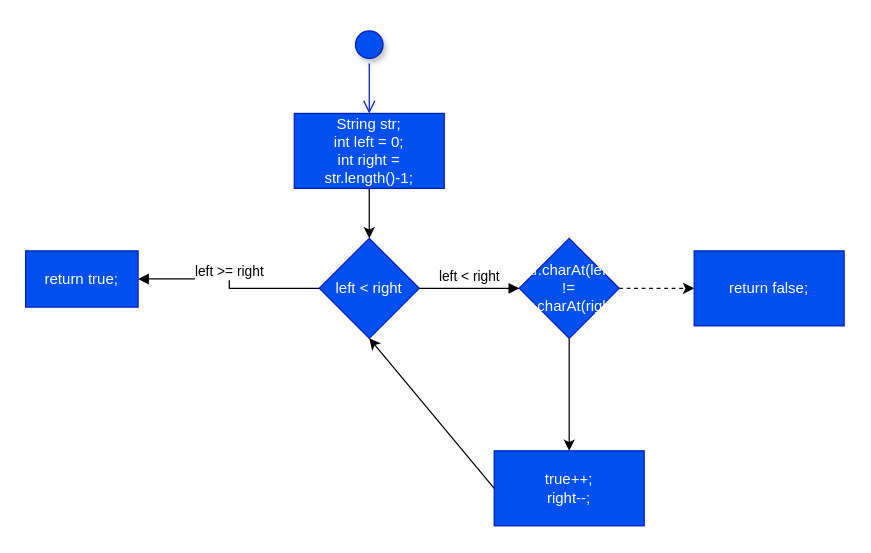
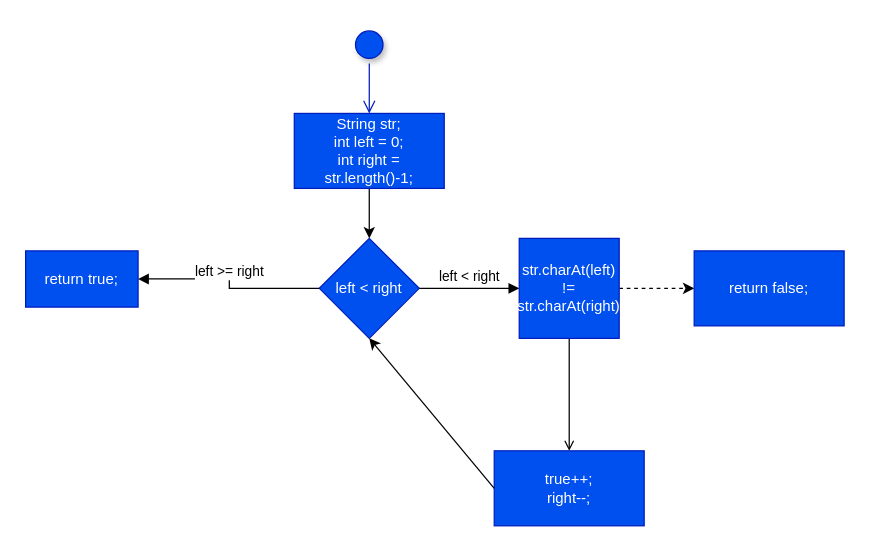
  <mxCell id="0" />
  <mxCell id="1" parent="0" />
  <mxCell id="2" value="" style="ellipse;html=1;shape=startState;fillColor=#0050ef;strokeColor=#001DBC;shadow=1;fontColor=#ffffff;" parent="1" vertex="1"><mxGeometry x="280" y="20" width="30" height="30" as="geometry" /></mxCell>
  <mxCell id="3" value="" style="edgeStyle=orthogonalEdgeStyle;html=1;verticalAlign=bottom;endArrow=open;endSize=8;strokeColor=#001DBC;rounded=0;fillColor=#0050ef;entryX=0.5;entryY=0;entryDx=0;entryDy=0;" parent="1" source="2" target="5" edge="1"><mxGeometry relative="1" as="geometry"><mxPoint x="325" y="210" as="targetPoint" /></mxGeometry></mxCell>
  <mxCell id="4" value="" style="edgeStyle=orthogonalEdgeStyle;rounded=0;orthogonalLoop=1;jettySize=auto;html=1;" parent="1" source="5" target="6" edge="1"><mxGeometry relative="1" as="geometry" /></mxCell>
  <mxCell id="5" value="String str;&lt;br&gt;int left = 0;&lt;br&gt;int right = str.length()-1;" style="rounded=0;whiteSpace=wrap;html=1;fillColor=#0050ef;fontColor=#ffffff;strokeColor=#001DBC;" parent="1" vertex="1"><mxGeometry x="235" y="90" width="120" height="60" as="geometry" /></mxCell>
  <mxCell id="6" value="left &amp;lt; right" style="rhombus;whiteSpace=wrap;html=1;fillColor=#0050ef;strokeColor=#001DBC;fontColor=#ffffff;rounded=0;" parent="1" vertex="1"><mxGeometry x="255" y="190" width="80" height="80" as="geometry" /></mxCell>
  <mxCell id="7" value="" style="edgeStyle=orthogonalEdgeStyle;rounded=0;orthogonalLoop=1;jettySize=auto;html=1;dashed=1;" edge="1" parent="1" source="9" target="11"><mxGeometry relative="1" as="geometry" /></mxCell>
- <mxCell id="8" value="" style="edgeStyle=orthogonalEdgeStyle;rounded=0;orthogonalLoop=1;jettySize=auto;html=1;" edge="1" parent="1" source="9" target="12"><mxGeometry relative="1" as="geometry" /></mxCell>
- <mxCell id="9" value="str.charAt(left) != str.charAt(right)" style="rhombus;whiteSpace=wrap;html=1;fillColor=#0050ef;strokeColor=#001DBC;fontColor=#ffffff;rounded=0;" vertex="1" parent="1"><mxGeometry x="415" y="190" width="80" height="80" as="geometry" /></mxCell>
+ <mxCell id="8" value="" style="edgeStyle=orthogonalEdgeStyle;rounded=0;orthogonalLoop=1;jettySize=auto;html=1;endArrow=open;" edge="1" parent="1" source="9" target="12"><mxGeometry relative="1" as="geometry" /></mxCell>
+ <mxCell id="9" value="str.charAt(left) != str.charAt(right)" style="whiteSpace=wrap;html=1;fillColor=#0050ef;strokeColor=#001DBC;fontColor=#ffffff;rounded=0;" vertex="1" parent="1"><mxGeometry x="415" y="190" width="80" height="80" as="geometry" /></mxCell>
  <mxCell id="10" value="return true;" style="whiteSpace=wrap;html=1;fillColor=#0050ef;strokeColor=#001DBC;fontColor=#ffffff;rounded=0;" vertex="1" parent="1"><mxGeometry x="20" y="200" width="90" height="45" as="geometry" /></mxCell>
  <mxCell id="11" value="return false;" style="whiteSpace=wrap;html=1;fillColor=#0050ef;strokeColor=#001DBC;fontColor=#ffffff;rounded=0;" vertex="1" parent="1"><mxGeometry x="555" y="200" width="120" height="60" as="geometry" /></mxCell>
  <mxCell id="12" value="true++;&lt;br&gt;right--;" style="whiteSpace=wrap;html=1;fillColor=#0050ef;strokeColor=#001DBC;fontColor=#ffffff;rounded=0;" vertex="1" parent="1"><mxGeometry x="395" y="360" width="120" height="60" as="geometry" /></mxCell>
  <mxCell id="13" value="" style="endArrow=classic;html=1;rounded=0;exitX=0;exitY=0.5;exitDx=0;exitDy=0;entryX=0.5;entryY=1;entryDx=0;entryDy=0;" edge="1" parent="1" source="12" target="6"><mxGeometry width="50" height="50" relative="1" as="geometry"><mxPoint x="350" y="240" as="sourcePoint" /><mxPoint x="300" y="280" as="targetPoint" /></mxGeometry></mxCell>
  <mxCell id="14" value="left &amp;lt; right" style="html=1;verticalAlign=bottom;endArrow=block;edgeStyle=elbowEdgeStyle;elbow=vertical;curved=0;rounded=0;exitX=1;exitY=0.5;exitDx=0;exitDy=0;entryX=0;entryY=0.5;entryDx=0;entryDy=0;" edge="1" parent="1" source="6" target="9"><mxGeometry width="80" relative="1" as="geometry"><mxPoint x="400" y="140" as="sourcePoint" /><mxPoint x="480" y="140" as="targetPoint" /></mxGeometry></mxCell>
  <mxCell id="15" value="left &amp;gt;= right" style="html=1;verticalAlign=bottom;endArrow=block;edgeStyle=elbowEdgeStyle;elbow=horizontal;curved=0;rounded=0;exitX=0;exitY=0.5;exitDx=0;exitDy=0;entryX=1;entryY=0.5;entryDx=0;entryDy=0;" edge="1" parent="1" source="6" target="10"><mxGeometry width="80" relative="1" as="geometry"><mxPoint x="220" y="180" as="sourcePoint" /><mxPoint x="110" y="160" as="targetPoint" /></mxGeometry></mxCell>
